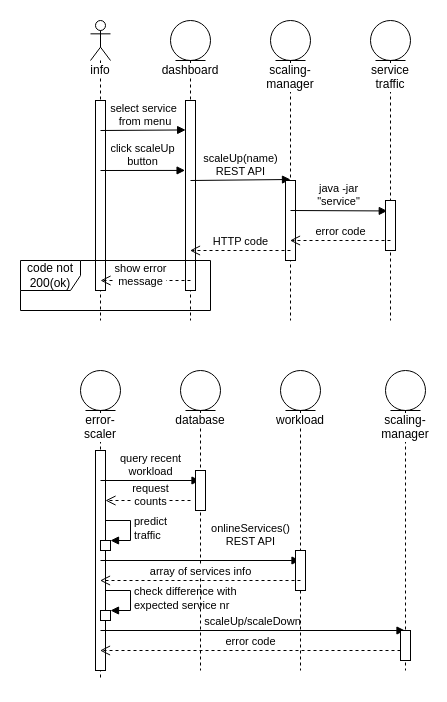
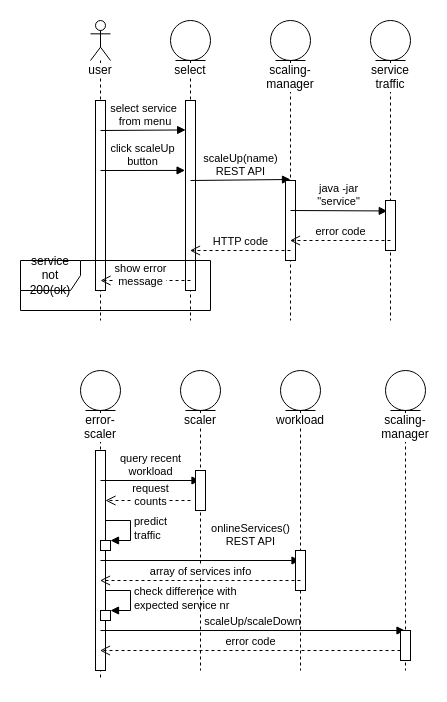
  <mxCell id="0" />
  <mxCell id="1" parent="0" />
- <mxCell id="2" value="info" style="shape=umlLifeline;participant=umlActor;perimeter=lifelinePerimeter;whiteSpace=wrap;html=1;container=1;collapsible=0;recursiveResize=0;verticalAlign=top;spacingTop=36;labelBackgroundColor=#ffffff;outlineConnect=0;" vertex="1" parent="1"><mxGeometry x="90" y="20" width="20" height="300" as="geometry" /></mxCell>
+ <mxCell id="2" value="user" style="shape=umlLifeline;participant=umlActor;perimeter=lifelinePerimeter;whiteSpace=wrap;html=1;container=1;collapsible=0;recursiveResize=0;verticalAlign=top;spacingTop=36;labelBackgroundColor=#ffffff;outlineConnect=0;" vertex="1" parent="1"><mxGeometry x="90" y="20" width="20" height="300" as="geometry" /></mxCell>
  <mxCell id="3" value="" style="html=1;points=[];perimeter=orthogonalPerimeter;" vertex="1" parent="2"><mxGeometry x="5" y="80" width="10" height="190" as="geometry" /></mxCell>
  <mxCell id="4" value="click scaleUp&lt;br&gt;button" style="html=1;verticalAlign=bottom;endArrow=block;entryX=-0.042;entryY=0.368;entryDx=0;entryDy=0;entryPerimeter=0;" edge="1" parent="2" target="6"><mxGeometry width="80" relative="1" as="geometry"><mxPoint x="10" y="150" as="sourcePoint" /><mxPoint x="90" y="150" as="targetPoint" /></mxGeometry></mxCell>
- <mxCell id="5" value="dashboard" style="shape=umlLifeline;participant=umlEntity;perimeter=lifelinePerimeter;whiteSpace=wrap;html=1;container=1;collapsible=0;recursiveResize=0;verticalAlign=top;spacingTop=36;labelBackgroundColor=#ffffff;outlineConnect=0;" vertex="1" parent="1"><mxGeometry x="170" y="20" width="40" height="300" as="geometry" /></mxCell>
+ <mxCell id="5" value="select" style="shape=umlLifeline;participant=umlEntity;perimeter=lifelinePerimeter;whiteSpace=wrap;html=1;container=1;collapsible=0;recursiveResize=0;verticalAlign=top;spacingTop=36;labelBackgroundColor=#ffffff;outlineConnect=0;" vertex="1" parent="1"><mxGeometry x="170" y="20" width="40" height="300" as="geometry" /></mxCell>
  <mxCell id="6" value="" style="html=1;points=[];perimeter=orthogonalPerimeter;" vertex="1" parent="5"><mxGeometry x="15" y="80" width="10" height="190" as="geometry" /></mxCell>
  <mxCell id="7" value="scaleUp(name)&lt;br&gt;REST API" style="html=1;verticalAlign=bottom;endArrow=block;" edge="1" parent="5"><mxGeometry width="80" relative="1" as="geometry"><mxPoint x="20" y="160" as="sourcePoint" /><mxPoint x="120" y="159" as="targetPoint" /></mxGeometry></mxCell>
  <mxCell id="8" value="scaling-manager" style="shape=umlLifeline;participant=umlEntity;perimeter=lifelinePerimeter;whiteSpace=wrap;html=1;container=1;collapsible=0;recursiveResize=0;verticalAlign=top;spacingTop=36;labelBackgroundColor=#ffffff;outlineConnect=0;" vertex="1" parent="1"><mxGeometry x="270" y="20" width="40" height="300" as="geometry" /></mxCell>
  <mxCell id="9" value="" style="html=1;points=[];perimeter=orthogonalPerimeter;" vertex="1" parent="8"><mxGeometry x="15" y="160" width="10" height="80" as="geometry" /></mxCell>
  <mxCell id="10" value="java -jar &lt;br&gt;&quot;service&quot;" style="html=1;verticalAlign=bottom;endArrow=block;entryX=0.177;entryY=0.209;entryDx=0;entryDy=0;entryPerimeter=0;" edge="1" parent="8" target="12"><mxGeometry width="80" relative="1" as="geometry"><mxPoint x="20" y="190" as="sourcePoint" /><mxPoint x="110" y="190" as="targetPoint" /></mxGeometry></mxCell>
  <mxCell id="11" value="service traffic" style="shape=umlLifeline;participant=umlEntity;perimeter=lifelinePerimeter;whiteSpace=wrap;html=1;container=1;collapsible=0;recursiveResize=0;verticalAlign=top;spacingTop=36;labelBackgroundColor=#ffffff;outlineConnect=0;" vertex="1" parent="1"><mxGeometry x="370" y="20" width="40" height="300" as="geometry" /></mxCell>
  <mxCell id="12" value="" style="html=1;points=[];perimeter=orthogonalPerimeter;" vertex="1" parent="11"><mxGeometry x="15" y="180" width="10" height="50" as="geometry" /></mxCell>
  <mxCell id="13" value="select service&lt;br&gt;&amp;nbsp;from menu" style="html=1;verticalAlign=bottom;endArrow=block;entryX=0.014;entryY=0.155;entryDx=0;entryDy=0;entryPerimeter=0;" edge="1" parent="1" target="6"><mxGeometry width="80" relative="1" as="geometry"><mxPoint x="100" y="130" as="sourcePoint" /><mxPoint x="180" y="130" as="targetPoint" /></mxGeometry></mxCell>
  <mxCell id="14" value="error code" style="html=1;verticalAlign=bottom;endArrow=open;dashed=1;endSize=8;" edge="1" parent="1" target="8"><mxGeometry relative="1" as="geometry"><mxPoint x="390" y="240" as="sourcePoint" /><mxPoint x="310" y="240" as="targetPoint" /></mxGeometry></mxCell>
  <mxCell id="15" value="HTTP code" style="html=1;verticalAlign=bottom;endArrow=open;dashed=1;endSize=8;" edge="1" parent="1" target="5"><mxGeometry relative="1" as="geometry"><mxPoint x="290" y="250" as="sourcePoint" /><mxPoint x="210" y="250" as="targetPoint" /></mxGeometry></mxCell>
- <mxCell id="16" value="code not 200(ok)" style="shape=umlFrame;whiteSpace=wrap;html=1;" vertex="1" parent="1"><mxGeometry x="20" y="260" width="190" height="50" as="geometry" /></mxCell>
+ <mxCell id="16" value="service not 200(ok)" style="shape=umlFrame;whiteSpace=wrap;html=1;" vertex="1" parent="1"><mxGeometry x="20" y="260" width="190" height="50" as="geometry" /></mxCell>
  <mxCell id="17" value="show error&lt;br&gt;message" style="html=1;verticalAlign=bottom;endArrow=open;dashed=1;endSize=8;" edge="1" parent="1"><mxGeometry x="0.111" y="10" relative="1" as="geometry"><mxPoint x="190" y="280" as="sourcePoint" /><mxPoint x="100" y="280" as="targetPoint" /><mxPoint as="offset" /></mxGeometry></mxCell>
  <mxCell id="18" value="error-scaler" style="shape=umlLifeline;participant=umlEntity;perimeter=lifelinePerimeter;whiteSpace=wrap;html=1;container=1;collapsible=0;recursiveResize=0;verticalAlign=top;spacingTop=36;labelBackgroundColor=#ffffff;outlineConnect=0;" vertex="1" parent="1"><mxGeometry x="80" y="370" width="40" height="310" as="geometry" /></mxCell>
  <mxCell id="19" value="" style="html=1;points=[];perimeter=orthogonalPerimeter;" vertex="1" parent="18"><mxGeometry x="15" y="80" width="10" height="220" as="geometry" /></mxCell>
  <mxCell id="20" value="query recent&lt;br&gt;workload" style="html=1;verticalAlign=bottom;endArrow=block;" edge="1" parent="18" target="26"><mxGeometry width="80" relative="1" as="geometry"><mxPoint x="20" y="110" as="sourcePoint" /><mxPoint x="100" y="110" as="targetPoint" /></mxGeometry></mxCell>
  <mxCell id="21" value="request &lt;br&gt;counts" style="html=1;verticalAlign=bottom;endArrow=open;dashed=1;endSize=8;" edge="1" parent="18" target="19"><mxGeometry x="-0.059" y="10" relative="1" as="geometry"><mxPoint x="110" y="130" as="sourcePoint" /><mxPoint x="30" y="130" as="targetPoint" /><mxPoint as="offset" /></mxGeometry></mxCell>
  <mxCell id="22" value="onlineServices()&lt;br&gt;REST API" style="html=1;verticalAlign=bottom;endArrow=block;" edge="1" parent="18" target="28"><mxGeometry x="0.504" y="10" width="80" relative="1" as="geometry"><mxPoint x="20" y="190" as="sourcePoint" /><mxPoint x="190" y="190" as="targetPoint" /><mxPoint as="offset" /></mxGeometry></mxCell>
  <mxCell id="23" value="" style="html=1;points=[];perimeter=orthogonalPerimeter;" vertex="1" parent="18"><mxGeometry x="20" y="240" width="10" height="10" as="geometry" /></mxCell>
  <mxCell id="24" value="check difference with &lt;br&gt;expected service nr" style="edgeStyle=orthogonalEdgeStyle;html=1;align=left;spacingLeft=2;endArrow=block;rounded=0;entryX=1;entryY=0;" edge="1" target="23" parent="18"><mxGeometry relative="1" as="geometry"><mxPoint x="25" y="220" as="sourcePoint" /><Array as="points"><mxPoint x="50" y="220" /></Array></mxGeometry></mxCell>
  <mxCell id="25" value="scaleUp/scaleDown" style="html=1;verticalAlign=bottom;endArrow=block;" edge="1" parent="18" target="30"><mxGeometry width="80" relative="1" as="geometry"><mxPoint x="20" y="260" as="sourcePoint" /><mxPoint x="290" y="260" as="targetPoint" /></mxGeometry></mxCell>
- <mxCell id="26" value="database" style="shape=umlLifeline;participant=umlEntity;perimeter=lifelinePerimeter;whiteSpace=wrap;html=1;container=1;collapsible=0;recursiveResize=0;verticalAlign=top;spacingTop=36;labelBackgroundColor=#ffffff;outlineConnect=0;" vertex="1" parent="1"><mxGeometry x="180" y="370" width="40" height="300" as="geometry" /></mxCell>
+ <mxCell id="26" value="scaler" style="shape=umlLifeline;participant=umlEntity;perimeter=lifelinePerimeter;whiteSpace=wrap;html=1;container=1;collapsible=0;recursiveResize=0;verticalAlign=top;spacingTop=36;labelBackgroundColor=#ffffff;outlineConnect=0;" vertex="1" parent="1"><mxGeometry x="180" y="370" width="40" height="300" as="geometry" /></mxCell>
  <mxCell id="27" value="" style="html=1;points=[];perimeter=orthogonalPerimeter;" vertex="1" parent="26"><mxGeometry x="15" y="100" width="10" height="40" as="geometry" /></mxCell>
  <mxCell id="28" value="workload" style="shape=umlLifeline;participant=umlEntity;perimeter=lifelinePerimeter;whiteSpace=wrap;html=1;container=1;collapsible=0;recursiveResize=0;verticalAlign=top;spacingTop=36;labelBackgroundColor=#ffffff;outlineConnect=0;" vertex="1" parent="1"><mxGeometry x="280" y="370" width="40" height="300" as="geometry" /></mxCell>
  <mxCell id="29" value="" style="html=1;points=[];perimeter=orthogonalPerimeter;" vertex="1" parent="28"><mxGeometry x="15" y="180" width="10" height="40" as="geometry" /></mxCell>
  <mxCell id="30" value="scaling-manager" style="shape=umlLifeline;participant=umlEntity;perimeter=lifelinePerimeter;whiteSpace=wrap;html=1;container=1;collapsible=0;recursiveResize=0;verticalAlign=top;spacingTop=36;labelBackgroundColor=#ffffff;outlineConnect=0;" vertex="1" parent="1"><mxGeometry x="385" y="370" width="40" height="300" as="geometry" /></mxCell>
  <mxCell id="31" value="" style="html=1;points=[];perimeter=orthogonalPerimeter;" vertex="1" parent="30"><mxGeometry x="15" y="260" width="10" height="30" as="geometry" /></mxCell>
  <mxCell id="32" value="" style="html=1;points=[];perimeter=orthogonalPerimeter;" vertex="1" parent="1"><mxGeometry x="100" y="540" width="10" height="10" as="geometry" /></mxCell>
  <mxCell id="33" value="predict&lt;br&gt;traffic" style="edgeStyle=orthogonalEdgeStyle;html=1;align=left;spacingLeft=2;endArrow=block;rounded=0;entryX=1;entryY=0;" edge="1" target="32" parent="1"><mxGeometry relative="1" as="geometry"><mxPoint x="105" y="520" as="sourcePoint" /><Array as="points"><mxPoint x="130" y="520" /></Array></mxGeometry></mxCell>
  <mxCell id="34" value="array of services info" style="html=1;verticalAlign=bottom;endArrow=open;dashed=1;endSize=8;" edge="1" parent="1" target="18"><mxGeometry relative="1" as="geometry"><mxPoint x="300" y="580" as="sourcePoint" /><mxPoint x="220" y="580" as="targetPoint" /></mxGeometry></mxCell>
  <mxCell id="35" value="error code" style="html=1;verticalAlign=bottom;endArrow=open;dashed=1;endSize=8;" edge="1" parent="1" target="18"><mxGeometry relative="1" as="geometry"><mxPoint x="400" y="650" as="sourcePoint" /><mxPoint x="320" y="650" as="targetPoint" /></mxGeometry></mxCell>
